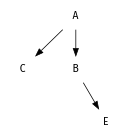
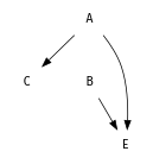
  digraph {
    fontname="Fira Sans"
    mindist=0.2
    node [fontname="Fira Sans" shape=plaintext]
    edge [fontname="Fira Sans"]
    D [style=invis]
    C
    B
    E
    A
    C -> D [style=invis]
    B -> D [style=invis]
    B -> E
    A -> C
-   A -> B
+   A -> E
  }
